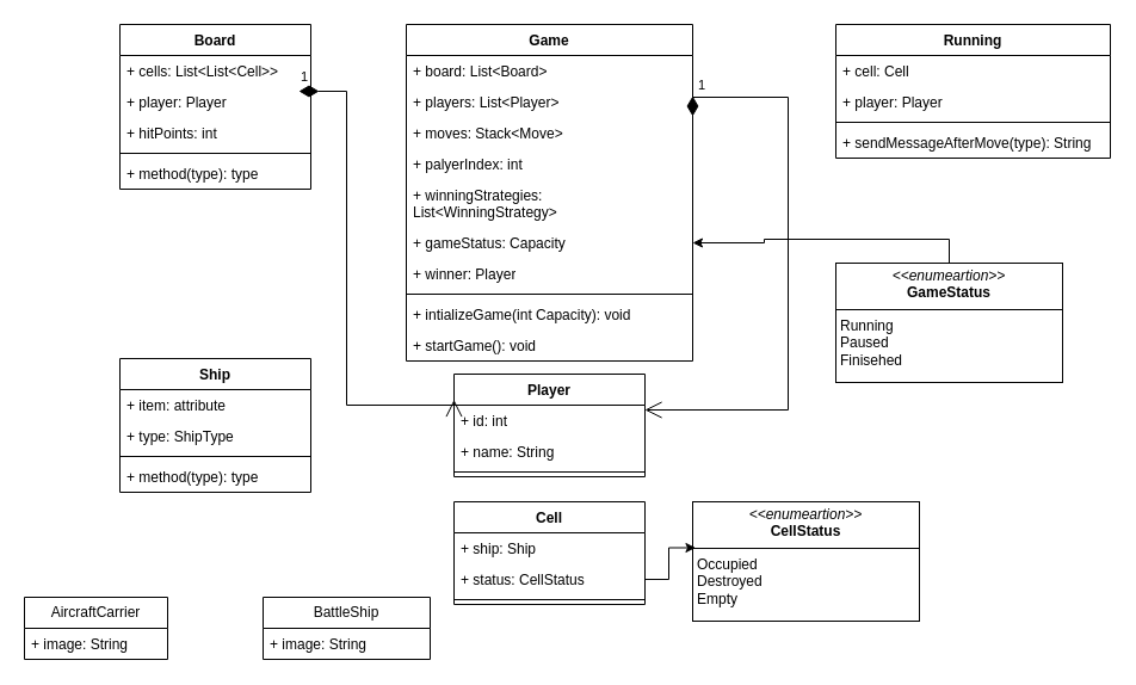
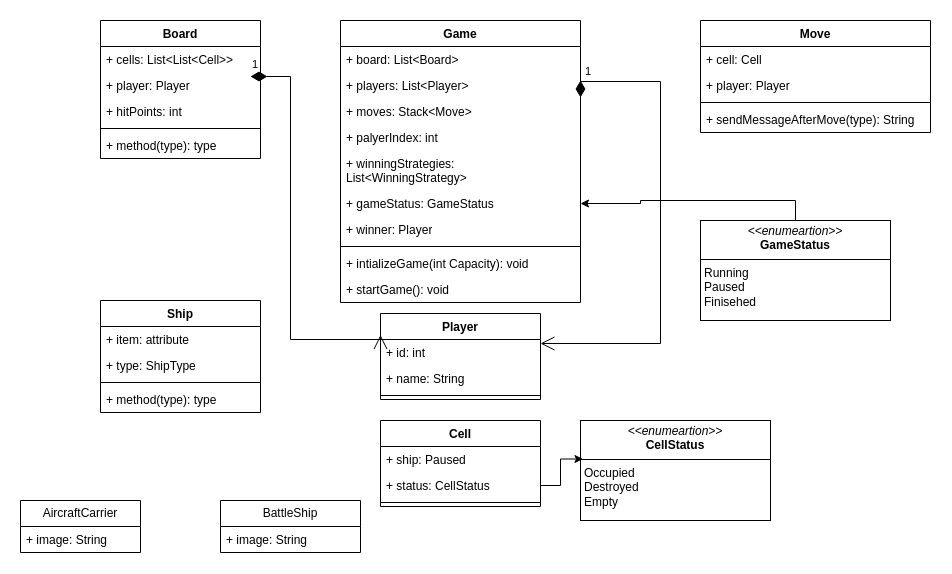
  <mxCell id="0" />
  <mxCell id="1" parent="0" />
  <mxCell id="2" value="Game" style="swimlane;fontStyle=1;align=center;verticalAlign=top;childLayout=stackLayout;horizontal=1;startSize=26;horizontalStack=0;resizeParent=1;resizeParentMax=0;resizeLast=0;collapsible=1;marginBottom=0;whiteSpace=wrap;html=1;" vertex="1" parent="1"><mxGeometry x="340" y="20" width="240" height="282" as="geometry" /></mxCell>
  <mxCell id="3" value="+ board: List&amp;lt;Board&amp;gt;" style="text;strokeColor=none;fillColor=none;align=left;verticalAlign=top;spacingLeft=4;spacingRight=4;overflow=hidden;rotatable=0;points=[[0,0.5],[1,0.5]];portConstraint=eastwest;whiteSpace=wrap;html=1;" vertex="1" parent="2"><mxGeometry y="26" width="240" height="26" as="geometry" /></mxCell>
  <mxCell id="4" value="+ players: List&amp;lt;Player&amp;gt;" style="text;strokeColor=none;fillColor=none;align=left;verticalAlign=top;spacingLeft=4;spacingRight=4;overflow=hidden;rotatable=0;points=[[0,0.5],[1,0.5]];portConstraint=eastwest;whiteSpace=wrap;html=1;" vertex="1" parent="2"><mxGeometry y="52" width="240" height="26" as="geometry" /></mxCell>
  <mxCell id="5" value="+ moves: Stack&amp;lt;Move&amp;gt;" style="text;strokeColor=none;fillColor=none;align=left;verticalAlign=top;spacingLeft=4;spacingRight=4;overflow=hidden;rotatable=0;points=[[0,0.5],[1,0.5]];portConstraint=eastwest;whiteSpace=wrap;html=1;" vertex="1" parent="2"><mxGeometry y="78" width="240" height="26" as="geometry" /></mxCell>
  <mxCell id="6" value="+ palyerIndex: int" style="text;strokeColor=none;fillColor=none;align=left;verticalAlign=top;spacingLeft=4;spacingRight=4;overflow=hidden;rotatable=0;points=[[0,0.5],[1,0.5]];portConstraint=eastwest;whiteSpace=wrap;html=1;" vertex="1" parent="2"><mxGeometry y="104" width="240" height="26" as="geometry" /></mxCell>
  <mxCell id="7" value="+ winningStrategies: List&amp;lt;WinningStrategy&amp;gt;" style="text;strokeColor=none;fillColor=none;align=left;verticalAlign=top;spacingLeft=4;spacingRight=4;overflow=hidden;rotatable=0;points=[[0,0.5],[1,0.5]];portConstraint=eastwest;whiteSpace=wrap;html=1;" vertex="1" parent="2"><mxGeometry y="130" width="240" height="40" as="geometry" /></mxCell>
- <mxCell id="8" value="+ gameStatus: Capacity" style="text;strokeColor=none;fillColor=none;align=left;verticalAlign=top;spacingLeft=4;spacingRight=4;overflow=hidden;rotatable=0;points=[[0,0.5],[1,0.5]];portConstraint=eastwest;whiteSpace=wrap;html=1;" vertex="1" parent="2"><mxGeometry y="170" width="240" height="26" as="geometry" /></mxCell>
+ <mxCell id="8" value="+ gameStatus: GameStatus" style="text;strokeColor=none;fillColor=none;align=left;verticalAlign=top;spacingLeft=4;spacingRight=4;overflow=hidden;rotatable=0;points=[[0,0.5],[1,0.5]];portConstraint=eastwest;whiteSpace=wrap;html=1;" vertex="1" parent="2"><mxGeometry y="170" width="240" height="26" as="geometry" /></mxCell>
  <mxCell id="9" value="+ winner: Player" style="text;strokeColor=none;fillColor=none;align=left;verticalAlign=top;spacingLeft=4;spacingRight=4;overflow=hidden;rotatable=0;points=[[0,0.5],[1,0.5]];portConstraint=eastwest;whiteSpace=wrap;html=1;" vertex="1" parent="2"><mxGeometry y="196" width="240" height="26" as="geometry" /></mxCell>
  <mxCell id="10" value="" style="line;strokeWidth=1;fillColor=none;align=left;verticalAlign=middle;spacingTop=-1;spacingLeft=3;spacingRight=3;rotatable=0;labelPosition=right;points=[];portConstraint=eastwest;strokeColor=inherit;" vertex="1" parent="2"><mxGeometry y="222" width="240" height="8" as="geometry" /></mxCell>
  <mxCell id="11" value="+ intializeGame(int Capacity): void" style="text;strokeColor=none;fillColor=none;align=left;verticalAlign=top;spacingLeft=4;spacingRight=4;overflow=hidden;rotatable=0;points=[[0,0.5],[1,0.5]];portConstraint=eastwest;whiteSpace=wrap;html=1;" vertex="1" parent="2"><mxGeometry y="230" width="240" height="26" as="geometry" /></mxCell>
  <mxCell id="12" value="+ startGame(): void" style="text;strokeColor=none;fillColor=none;align=left;verticalAlign=top;spacingLeft=4;spacingRight=4;overflow=hidden;rotatable=0;points=[[0,0.5],[1,0.5]];portConstraint=eastwest;whiteSpace=wrap;html=1;" vertex="1" parent="2"><mxGeometry y="256" width="240" height="26" as="geometry" /></mxCell>
  <mxCell id="13" value="Ship" style="swimlane;fontStyle=1;align=center;verticalAlign=top;childLayout=stackLayout;horizontal=1;startSize=26;horizontalStack=0;resizeParent=1;resizeParentMax=0;resizeLast=0;collapsible=1;marginBottom=0;whiteSpace=wrap;html=1;" vertex="1" parent="1"><mxGeometry x="100" y="300" width="160" height="112" as="geometry" /></mxCell>
  <mxCell id="14" value="+ item: attribute" style="text;strokeColor=none;fillColor=none;align=left;verticalAlign=top;spacingLeft=4;spacingRight=4;overflow=hidden;rotatable=0;points=[[0,0.5],[1,0.5]];portConstraint=eastwest;whiteSpace=wrap;html=1;" vertex="1" parent="13"><mxGeometry y="26" width="160" height="26" as="geometry" /></mxCell>
  <mxCell id="15" value="+ type: ShipType" style="text;strokeColor=none;fillColor=none;align=left;verticalAlign=top;spacingLeft=4;spacingRight=4;overflow=hidden;rotatable=0;points=[[0,0.5],[1,0.5]];portConstraint=eastwest;whiteSpace=wrap;html=1;" vertex="1" parent="13"><mxGeometry y="52" width="160" height="26" as="geometry" /></mxCell>
  <mxCell id="16" value="" style="line;strokeWidth=1;fillColor=none;align=left;verticalAlign=middle;spacingTop=-1;spacingLeft=3;spacingRight=3;rotatable=0;labelPosition=right;points=[];portConstraint=eastwest;strokeColor=inherit;" vertex="1" parent="13"><mxGeometry y="78" width="160" height="8" as="geometry" /></mxCell>
  <mxCell id="17" value="+ method(type): type" style="text;strokeColor=none;fillColor=none;align=left;verticalAlign=top;spacingLeft=4;spacingRight=4;overflow=hidden;rotatable=0;points=[[0,0.5],[1,0.5]];portConstraint=eastwest;whiteSpace=wrap;html=1;" vertex="1" parent="13"><mxGeometry y="86" width="160" height="26" as="geometry" /></mxCell>
  <mxCell id="18" value="AircraftCarrier" style="swimlane;fontStyle=0;childLayout=stackLayout;horizontal=1;startSize=26;fillColor=none;horizontalStack=0;resizeParent=1;resizeParentMax=0;resizeLast=0;collapsible=1;marginBottom=0;whiteSpace=wrap;html=1;" vertex="1" parent="1"><mxGeometry y="500" width="120" height="52" as="geometry" x="20" /></mxCell>
  <mxCell id="19" value="+ image: String" style="text;strokeColor=none;fillColor=none;align=left;verticalAlign=top;spacingLeft=4;spacingRight=4;overflow=hidden;rotatable=0;points=[[0,0.5],[1,0.5]];portConstraint=eastwest;whiteSpace=wrap;html=1;" vertex="1" parent="18"><mxGeometry y="26" width="120" height="26" as="geometry" /></mxCell>
  <mxCell id="20" value="BattleShip" style="swimlane;fontStyle=0;childLayout=stackLayout;horizontal=1;startSize=26;fillColor=none;horizontalStack=0;resizeParent=1;resizeParentMax=0;resizeLast=0;collapsible=1;marginBottom=0;whiteSpace=wrap;html=1;" vertex="1" parent="1"><mxGeometry x="220" y="500" width="140" height="52" as="geometry" /></mxCell>
  <mxCell id="21" value="+ image: String" style="text;strokeColor=none;fillColor=none;align=left;verticalAlign=top;spacingLeft=4;spacingRight=4;overflow=hidden;rotatable=0;points=[[0,0.5],[1,0.5]];portConstraint=eastwest;whiteSpace=wrap;html=1;" vertex="1" parent="20"><mxGeometry y="26" width="140" height="26" as="geometry" /></mxCell>
  <mxCell id="22" value="Player" style="swimlane;fontStyle=1;align=center;verticalAlign=top;childLayout=stackLayout;horizontal=1;startSize=26;horizontalStack=0;resizeParent=1;resizeParentMax=0;resizeLast=0;collapsible=1;marginBottom=0;whiteSpace=wrap;html=1;" vertex="1" parent="1"><mxGeometry x="380" y="313" width="160" height="86" as="geometry" /></mxCell>
  <mxCell id="23" value="+ id: int" style="text;strokeColor=none;fillColor=none;align=left;verticalAlign=top;spacingLeft=4;spacingRight=4;overflow=hidden;rotatable=0;points=[[0,0.5],[1,0.5]];portConstraint=eastwest;whiteSpace=wrap;html=1;" vertex="1" parent="22"><mxGeometry y="26" width="160" height="26" as="geometry" /></mxCell>
  <mxCell id="24" value="+ name: String" style="text;strokeColor=none;fillColor=none;align=left;verticalAlign=top;spacingLeft=4;spacingRight=4;overflow=hidden;rotatable=0;points=[[0,0.5],[1,0.5]];portConstraint=eastwest;whiteSpace=wrap;html=1;" vertex="1" parent="22"><mxGeometry y="52" width="160" height="26" as="geometry" /></mxCell>
  <mxCell id="25" value="" style="line;strokeWidth=1;fillColor=none;align=left;verticalAlign=middle;spacingTop=-1;spacingLeft=3;spacingRight=3;rotatable=0;labelPosition=right;points=[];portConstraint=eastwest;strokeColor=inherit;" vertex="1" parent="22"><mxGeometry y="78" width="160" height="8" as="geometry" /></mxCell>
  <mxCell id="26" value="Cell" style="swimlane;fontStyle=1;align=center;verticalAlign=top;childLayout=stackLayout;horizontal=1;startSize=26;horizontalStack=0;resizeParent=1;resizeParentMax=0;resizeLast=0;collapsible=1;marginBottom=0;whiteSpace=wrap;html=1;" vertex="1" parent="1"><mxGeometry x="380" y="420" width="160" height="86" as="geometry" /></mxCell>
- <mxCell id="27" value="+ ship: Ship" style="text;strokeColor=none;fillColor=none;align=left;verticalAlign=top;spacingLeft=4;spacingRight=4;overflow=hidden;rotatable=0;points=[[0,0.5],[1,0.5]];portConstraint=eastwest;whiteSpace=wrap;html=1;" vertex="1" parent="26"><mxGeometry y="26" width="160" height="26" as="geometry" /></mxCell>
+ <mxCell id="27" value="+ ship: Paused" style="text;strokeColor=none;fillColor=none;align=left;verticalAlign=top;spacingLeft=4;spacingRight=4;overflow=hidden;rotatable=0;points=[[0,0.5],[1,0.5]];portConstraint=eastwest;whiteSpace=wrap;html=1;" vertex="1" parent="26"><mxGeometry y="26" width="160" height="26" as="geometry" /></mxCell>
  <mxCell id="28" value="+ status: CellStatus" style="text;strokeColor=none;fillColor=none;align=left;verticalAlign=top;spacingLeft=4;spacingRight=4;overflow=hidden;rotatable=0;points=[[0,0.5],[1,0.5]];portConstraint=eastwest;whiteSpace=wrap;html=1;" vertex="1" parent="26"><mxGeometry y="52" width="160" height="26" as="geometry" /></mxCell>
  <mxCell id="29" value="" style="line;strokeWidth=1;fillColor=none;align=left;verticalAlign=middle;spacingTop=-1;spacingLeft=3;spacingRight=3;rotatable=0;labelPosition=right;points=[];portConstraint=eastwest;strokeColor=inherit;" vertex="1" parent="26"><mxGeometry y="78" width="160" height="8" as="geometry" /></mxCell>
  <mxCell id="30" value="&lt;p style=&quot;margin:0px;margin-top:4px;text-align:center;&quot;&gt;&lt;i&gt;&amp;lt;&amp;lt;enumeartion&amp;gt;&amp;gt;&lt;/i&gt;&lt;br&gt;&lt;b&gt;CellStatus&lt;/b&gt;&lt;/p&gt;&lt;hr size=&quot;1&quot; style=&quot;border-style:solid;&quot;&gt;&lt;p style=&quot;margin:0px;margin-left:4px;&quot;&gt;Occupied&lt;/p&gt;&lt;p style=&quot;margin:0px;margin-left:4px;&quot;&gt;Destroyed&lt;/p&gt;&lt;p style=&quot;margin:0px;margin-left:4px;&quot;&gt;Empty&lt;/p&gt;&lt;p style=&quot;margin:0px;margin-left:4px;&quot;&gt;&lt;br&gt;&lt;/p&gt;" style="verticalAlign=top;align=left;overflow=fill;html=1;whiteSpace=wrap;" vertex="1" parent="1"><mxGeometry x="580" y="420" width="190" height="100" as="geometry" /></mxCell>
  <mxCell id="31" style="edgeStyle=orthogonalEdgeStyle;rounded=0;orthogonalLoop=1;jettySize=auto;html=1;entryX=0.013;entryY=0.385;entryDx=0;entryDy=0;entryPerimeter=0;" edge="1" parent="1" source="28" target="30"><mxGeometry relative="1" as="geometry" /></mxCell>
  <mxCell id="32" value="Board" style="swimlane;fontStyle=1;align=center;verticalAlign=top;childLayout=stackLayout;horizontal=1;startSize=26;horizontalStack=0;resizeParent=1;resizeParentMax=0;resizeLast=0;collapsible=1;marginBottom=0;whiteSpace=wrap;html=1;" vertex="1" parent="1"><mxGeometry x="100" y="20" width="160" height="138" as="geometry" /></mxCell>
  <mxCell id="33" value="+ cells: List&amp;lt;List&amp;lt;Cell&amp;gt;&amp;gt;" style="text;strokeColor=none;fillColor=none;align=left;verticalAlign=top;spacingLeft=4;spacingRight=4;overflow=hidden;rotatable=0;points=[[0,0.5],[1,0.5]];portConstraint=eastwest;whiteSpace=wrap;html=1;" vertex="1" parent="32"><mxGeometry y="26" width="160" height="26" as="geometry" /></mxCell>
  <mxCell id="34" value="+ player: Player" style="text;strokeColor=none;fillColor=none;align=left;verticalAlign=top;spacingLeft=4;spacingRight=4;overflow=hidden;rotatable=0;points=[[0,0.5],[1,0.5]];portConstraint=eastwest;whiteSpace=wrap;html=1;" vertex="1" parent="32"><mxGeometry y="52" width="160" height="26" as="geometry" /></mxCell>
  <mxCell id="35" value="+ hitPoints: int" style="text;strokeColor=none;fillColor=none;align=left;verticalAlign=top;spacingLeft=4;spacingRight=4;overflow=hidden;rotatable=0;points=[[0,0.5],[1,0.5]];portConstraint=eastwest;whiteSpace=wrap;html=1;" vertex="1" parent="32"><mxGeometry y="78" width="160" height="26" as="geometry" /></mxCell>
  <mxCell id="36" value="" style="line;strokeWidth=1;fillColor=none;align=left;verticalAlign=middle;spacingTop=-1;spacingLeft=3;spacingRight=3;rotatable=0;labelPosition=right;points=[];portConstraint=eastwest;strokeColor=inherit;" vertex="1" parent="32"><mxGeometry y="104" width="160" height="8" as="geometry" /></mxCell>
  <mxCell id="37" value="+ method(type): type" style="text;strokeColor=none;fillColor=none;align=left;verticalAlign=top;spacingLeft=4;spacingRight=4;overflow=hidden;rotatable=0;points=[[0,0.5],[1,0.5]];portConstraint=eastwest;whiteSpace=wrap;html=1;" vertex="1" parent="32"><mxGeometry y="112" width="160" height="26" as="geometry" /></mxCell>
  <mxCell id="38" value="1" style="endArrow=open;html=1;endSize=12;startArrow=diamondThin;startSize=14;startFill=1;edgeStyle=orthogonalEdgeStyle;align=left;verticalAlign=bottom;rounded=0;" edge="1" parent="1" target="22"><mxGeometry x="-1" y="3" relative="1" as="geometry"><mxPoint x="580" y="80" as="sourcePoint" /><mxPoint x="740" y="80" as="targetPoint" /><Array as="points"><mxPoint x="660" y="81" /><mxPoint x="660" y="343" /></Array></mxGeometry></mxCell>
  <mxCell id="39" value="1" style="endArrow=open;html=1;endSize=12;startArrow=diamondThin;startSize=14;startFill=1;edgeStyle=orthogonalEdgeStyle;align=left;verticalAlign=bottom;rounded=0;entryX=0;entryY=0.25;entryDx=0;entryDy=0;" edge="1" parent="1" target="22"><mxGeometry x="-1" y="3" relative="1" as="geometry"><mxPoint x="250" y="76" as="sourcePoint" /><mxPoint x="370" y="352" as="targetPoint" /><Array as="points"><mxPoint x="290" y="76" /><mxPoint x="290" y="339" /><mxPoint x="380" y="339" /></Array></mxGeometry></mxCell>
- <mxCell id="40" value="Running" style="swimlane;fontStyle=1;align=center;verticalAlign=top;childLayout=stackLayout;horizontal=1;startSize=26;horizontalStack=0;resizeParent=1;resizeParentMax=0;resizeLast=0;collapsible=1;marginBottom=0;whiteSpace=wrap;html=1;" vertex="1" parent="1"><mxGeometry x="700" y="20" width="230" height="112" as="geometry" /></mxCell>
+ <mxCell id="40" value="Move" style="swimlane;fontStyle=1;align=center;verticalAlign=top;childLayout=stackLayout;horizontal=1;startSize=26;horizontalStack=0;resizeParent=1;resizeParentMax=0;resizeLast=0;collapsible=1;marginBottom=0;whiteSpace=wrap;html=1;" vertex="1" parent="1"><mxGeometry x="700" y="20" width="230" height="112" as="geometry" /></mxCell>
  <mxCell id="41" value="+ cell: Cell" style="text;strokeColor=none;fillColor=none;align=left;verticalAlign=top;spacingLeft=4;spacingRight=4;overflow=hidden;rotatable=0;points=[[0,0.5],[1,0.5]];portConstraint=eastwest;whiteSpace=wrap;html=1;" vertex="1" parent="40"><mxGeometry y="26" width="230" height="26" as="geometry" /></mxCell>
  <mxCell id="42" value="+ player: Player" style="text;strokeColor=none;fillColor=none;align=left;verticalAlign=top;spacingLeft=4;spacingRight=4;overflow=hidden;rotatable=0;points=[[0,0.5],[1,0.5]];portConstraint=eastwest;whiteSpace=wrap;html=1;" vertex="1" parent="40"><mxGeometry y="52" width="230" height="26" as="geometry" /></mxCell>
  <mxCell id="43" value="" style="line;strokeWidth=1;fillColor=none;align=left;verticalAlign=middle;spacingTop=-1;spacingLeft=3;spacingRight=3;rotatable=0;labelPosition=right;points=[];portConstraint=eastwest;strokeColor=inherit;" vertex="1" parent="40"><mxGeometry y="78" width="230" height="8" as="geometry" /></mxCell>
  <mxCell id="44" value="+ sendMessageAfterMove(type): String" style="text;strokeColor=none;fillColor=none;align=left;verticalAlign=top;spacingLeft=4;spacingRight=4;overflow=hidden;rotatable=0;points=[[0,0.5],[1,0.5]];portConstraint=eastwest;whiteSpace=wrap;html=1;" vertex="1" parent="40"><mxGeometry y="86" width="230" height="26" as="geometry" /></mxCell>
  <mxCell id="45" style="edgeStyle=orthogonalEdgeStyle;rounded=0;orthogonalLoop=1;jettySize=auto;html=1;" edge="1" parent="1" source="46" target="8"><mxGeometry relative="1" as="geometry" /></mxCell>
  <mxCell id="46" value="&lt;p style=&quot;margin:0px;margin-top:4px;text-align:center;&quot;&gt;&lt;i&gt;&amp;lt;&amp;lt;enumeartion&amp;gt;&amp;gt;&lt;/i&gt;&lt;br&gt;&lt;b&gt;GameStatus&lt;/b&gt;&lt;/p&gt;&lt;hr size=&quot;1&quot; style=&quot;border-style:solid;&quot;&gt;&lt;p style=&quot;margin:0px;margin-left:4px;&quot;&gt;Running&lt;/p&gt;&lt;p style=&quot;margin:0px;margin-left:4px;&quot;&gt;Paused&lt;/p&gt;&lt;p style=&quot;margin:0px;margin-left:4px;&quot;&gt;Finisehed&lt;/p&gt;&lt;p style=&quot;margin:0px;margin-left:4px;&quot;&gt;&lt;br&gt;&lt;/p&gt;" style="verticalAlign=top;align=left;overflow=fill;html=1;whiteSpace=wrap;" vertex="1" parent="1"><mxGeometry x="700" y="220" width="190" height="100" as="geometry" /></mxCell>
